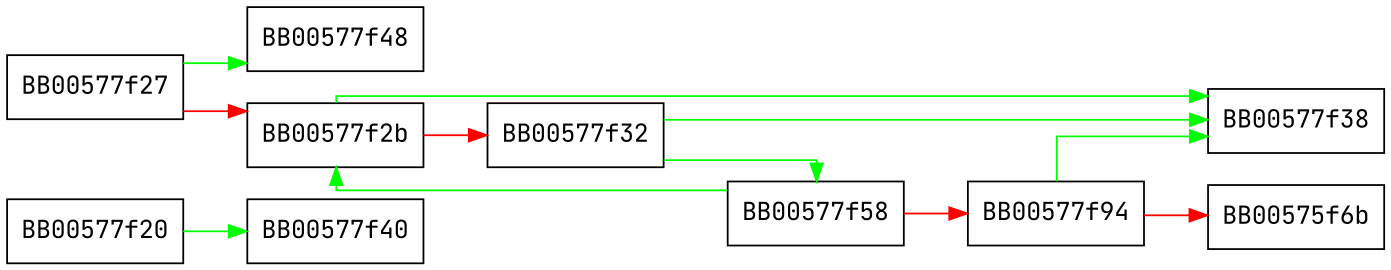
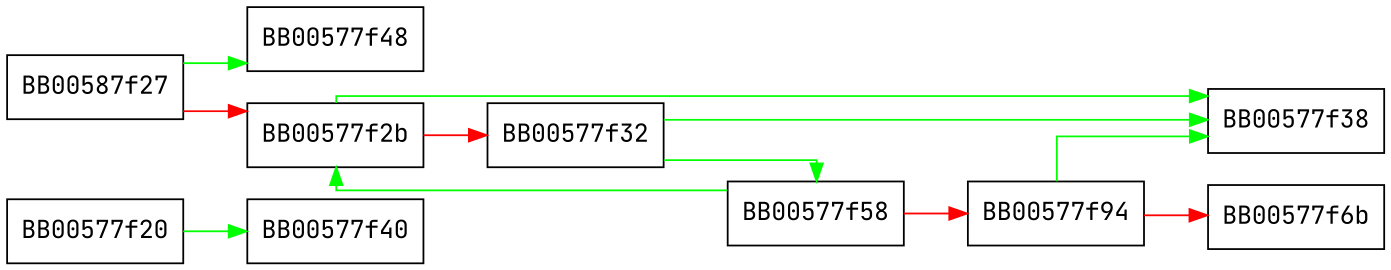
  digraph {
    fontname="JetBrains Mono"
    rankdir=LR
    splines=ortho
    node [fontname="JetBrains Mono" shape=box]
    edge [color=green fontname="JetBrains Mono"]
    BB00577f20
    BB00577f40
-   BB00577f27
+   BB00577f27 [label=BB00587f27]
    BB00577f48
    BB00577f2b
    BB00577f38
    BB00577f32
    BB00577f58
    n9 [label=BB00577f94]
-   BB00577f6b [label=BB00575f6b]
+   BB00577f6b
    BB00577f20 -> BB00577f40
    BB00577f27 -> BB00577f48
    BB00577f27 -> BB00577f2b [color=red]
    BB00577f2b -> BB00577f38
    BB00577f2b -> BB00577f32 [color=red]
    BB00577f32 -> BB00577f38
    BB00577f32 -> BB00577f58
    BB00577f58 -> BB00577f2b
    BB00577f58 -> n9 [color=red]
    n9 -> BB00577f38
    n9 -> BB00577f6b [color=red]
  }
